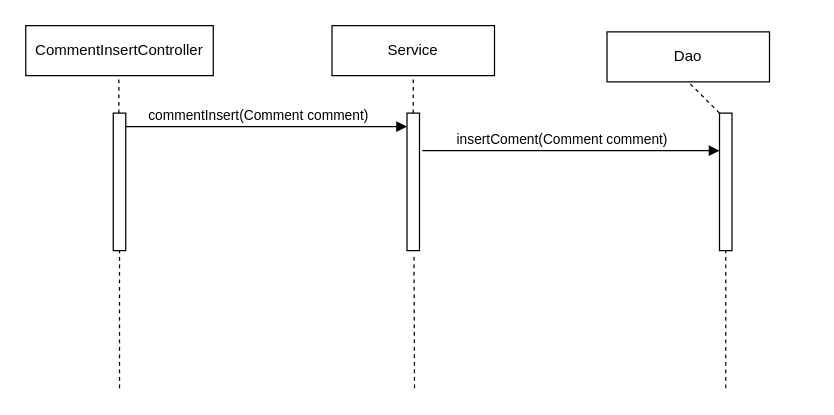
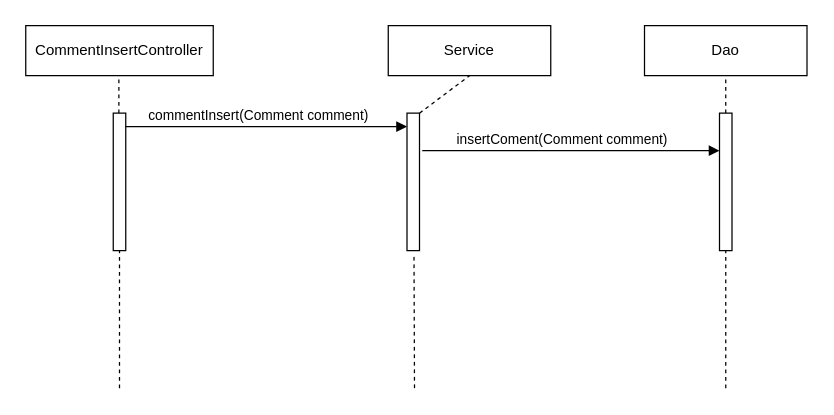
  <mxCell id="0" />
  <mxCell id="1" parent="0" />
  <mxCell id="2" value="CommentInsertController" style="rounded=0;whiteSpace=wrap;html=1;" vertex="1" parent="1"><mxGeometry x="20" y="20" width="150" height="40" as="geometry" /></mxCell>
- <mxCell id="3" value="Service" style="rounded=0;whiteSpace=wrap;html=1;" vertex="1" parent="1"><mxGeometry x="265" y="20" width="130" height="40" as="geometry" /></mxCell>
- <mxCell id="4" value="Dao" style="rounded=0;whiteSpace=wrap;html=1;" vertex="1" parent="1"><mxGeometry x="485" y="25" width="130" height="40" as="geometry" /></mxCell>
+ <mxCell id="3" value="Service" style="rounded=0;whiteSpace=wrap;html=1;" vertex="1" parent="1"><mxGeometry x="310" y="20" width="130" height="40" as="geometry" /></mxCell>
+ <mxCell id="4" value="Dao" style="rounded=0;whiteSpace=wrap;html=1;" vertex="1" parent="1"><mxGeometry x="515" y="20" width="130" height="40" as="geometry" /></mxCell>
  <mxCell id="5" value="" style="endArrow=none;dashed=1;html=1;" edge="1" parent="1"><mxGeometry width="50" height="50" relative="1" as="geometry"><mxPoint x="94.5" y="90" as="sourcePoint" /><mxPoint x="94.5" y="60" as="targetPoint" /></mxGeometry></mxCell>
  <mxCell id="6" value="" style="endArrow=none;dashed=1;html=1;" edge="1" parent="1" target="10"><mxGeometry width="50" height="50" relative="1" as="geometry"><mxPoint x="95" y="310" as="sourcePoint" /><mxPoint x="105" y="145" as="targetPoint" /></mxGeometry></mxCell>
  <mxCell id="7" value="" style="endArrow=none;dashed=1;html=1;entryX=0.5;entryY=1;entryDx=0;entryDy=0;" edge="1" parent="1" source="11" target="3"><mxGeometry width="50" height="50" relative="1" as="geometry"><mxPoint x="405" y="90" as="sourcePoint" /><mxPoint x="400" y="250" as="targetPoint" /></mxGeometry></mxCell>
  <mxCell id="8" value="" style="endArrow=none;dashed=1;html=1;entryX=0.5;entryY=1;entryDx=0;entryDy=0;" edge="1" parent="1" source="14" target="4"><mxGeometry width="50" height="50" relative="1" as="geometry"><mxPoint x="715" y="325" as="sourcePoint" /><mxPoint x="485" y="70" as="targetPoint" /></mxGeometry></mxCell>
  <mxCell id="9" value="" style="endArrow=none;dashed=1;html=1;entryX=0.56;entryY=1.025;entryDx=0;entryDy=0;entryPerimeter=0;" edge="1" parent="1" target="11"><mxGeometry width="50" height="50" relative="1" as="geometry"><mxPoint x="331" y="310" as="sourcePoint" /><mxPoint x="405" y="130" as="targetPoint" /></mxGeometry></mxCell>
  <mxCell id="10" value="" style="html=1;points=[];perimeter=orthogonalPerimeter;" vertex="1" parent="1"><mxGeometry x="90" y="90" width="10" height="110" as="geometry" /></mxCell>
  <mxCell id="11" value="" style="html=1;points=[];perimeter=orthogonalPerimeter;" vertex="1" parent="1"><mxGeometry x="325" y="90" width="10" height="110" as="geometry" /></mxCell>
  <mxCell id="12" value="commentInsert(Comment comment)" style="html=1;verticalAlign=bottom;endArrow=block;exitX=0.98;exitY=0.137;exitDx=0;exitDy=0;exitPerimeter=0;" edge="1" parent="1" target="11"><mxGeometry x="-0.058" width="80" relative="1" as="geometry"><mxPoint x="99.8" y="100.77" as="sourcePoint" /><mxPoint x="295" y="100.77" as="targetPoint" /><mxPoint as="offset" /></mxGeometry></mxCell>
  <mxCell id="13" value="insertComent(Comment comment)" style="html=1;verticalAlign=bottom;endArrow=block;exitX=1.22;exitY=0.22;exitDx=0;exitDy=0;exitPerimeter=0;" edge="1" parent="1"><mxGeometry x="-0.058" width="80" relative="1" as="geometry"><mxPoint x="337.2" y="120" as="sourcePoint" /><mxPoint x="575" y="120" as="targetPoint" /><mxPoint as="offset" /></mxGeometry></mxCell>
  <mxCell id="14" value="" style="html=1;points=[];perimeter=orthogonalPerimeter;" vertex="1" parent="1"><mxGeometry x="575" y="90" width="10" height="110" as="geometry" /></mxCell>
  <mxCell id="15" value="" style="endArrow=none;dashed=1;html=1;entryX=0.5;entryY=1;entryDx=0;entryDy=0;" edge="1" parent="1" target="14"><mxGeometry width="50" height="50" relative="1" as="geometry"><mxPoint x="580" y="310" as="sourcePoint" /><mxPoint x="580" y="60" as="targetPoint" /></mxGeometry></mxCell>
